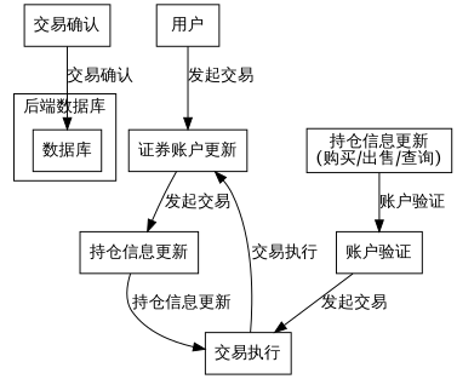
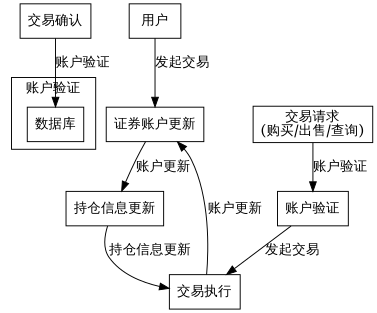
  digraph {
    compound=true
    fontname=Merriweather
    node [fontname=Merriweather shape=box]
    edge [fontname=Merriweather]
    n1 [label="数据库"]
    n2 [label="用户"]
    n3 [label="证券账户更新"]
-   n4 [label="持仓信息更新\n(购买/出售/查询)"]
+   n4 [label="交易请求\n(购买/出售/查询)"]
    n5 [label="账户验证"]
    n6 [label="交易执行"]
    n7 [label="持仓信息更新"]
    n8 [label="交易确认"]
    subgraph cluster_1 {
-     label="后端数据库"
+     label="账户验证"
      n1
    }
    n2 -> n3 [label="发起交易"]
-   n3 -> n7 [label="发起交易"]
+   n3 -> n7 [label="账户更新"]
    n4 -> n5 [label="账户验证"]
    n5 -> n6 [label="发起交易"]
-   n6 -> n3 [label="交易执行"]
+   n6 -> n3 [label="账户更新"]
    n7 -> n6 [label="持仓信息更新"]
-   n8 -> n1 [label="交易确认"]
+   n8 -> n1 [label="账户验证"]
  }
